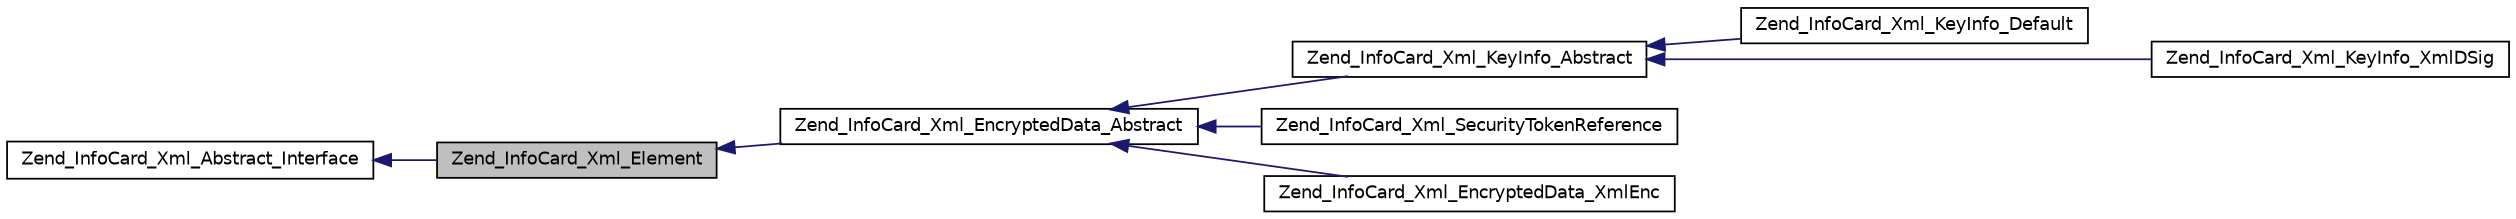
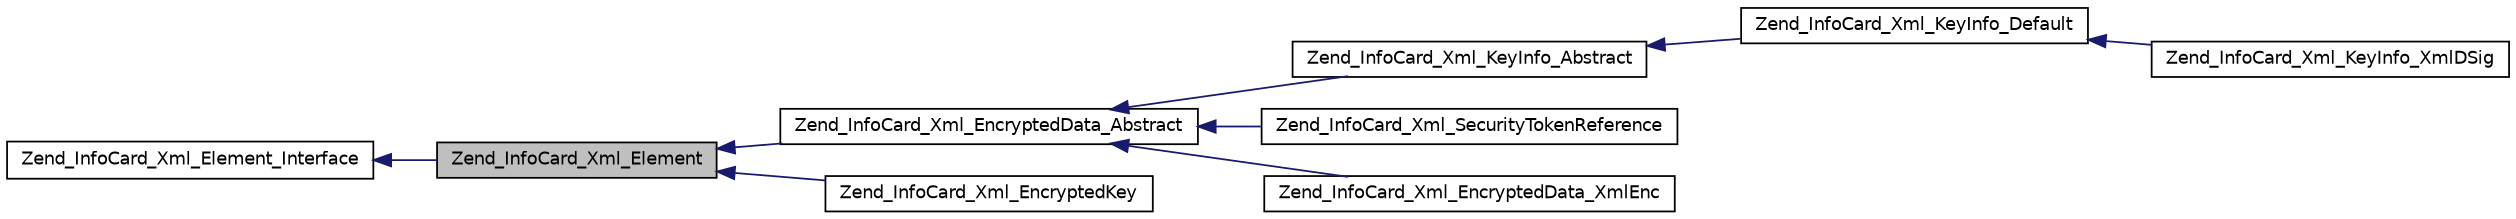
  digraph {
    rankdir=LR
    node [color=black fillcolor=white fontname=Helvetica fontsize=10 shape=record style=filled]
    edge [color=midnightblue dir=back fontname=Helvetica fontsize=10 labelfontname=Helvetica labelfontsize=10 style=solid]
    n1 [fillcolor=grey75 fontcolor=black height=0.2 label=Zend_InfoCard_Xml_Element width=0.4]
    n2 [height=0.2 label=Zend_InfoCard_Xml_EncryptedData_Abstract width=0.4]
+   n3 [height=0.2 label=Zend_InfoCard_Xml_EncryptedKey width=0.4]
    n4 [height=0.2 label=Zend_InfoCard_Xml_KeyInfo_Abstract width=0.4]
    n5 [height=0.2 label=Zend_InfoCard_Xml_SecurityTokenReference width=0.4]
    n6 [height=0.2 label=Zend_InfoCard_Xml_EncryptedData_XmlEnc width=0.4]
    n7 [height=0.2 label=Zend_InfoCard_Xml_KeyInfo_Default width=0.4]
    n8 [height=0.2 label=Zend_InfoCard_Xml_KeyInfo_XmlDSig width=0.4]
-   n9 [height=0.2 label=Zend_InfoCard_Xml_Abstract_Interface width=0.4]
+   n9 [height=0.2 label=Zend_InfoCard_Xml_Element_Interface width=0.4]
    n1 -> n2
+   n1 -> n3
    n2 -> n4
    n2 -> n5
    n2 -> n6
    n4 -> n7
-   n4 -> n8
+   n7 -> n8
    n9 -> n1
  }
